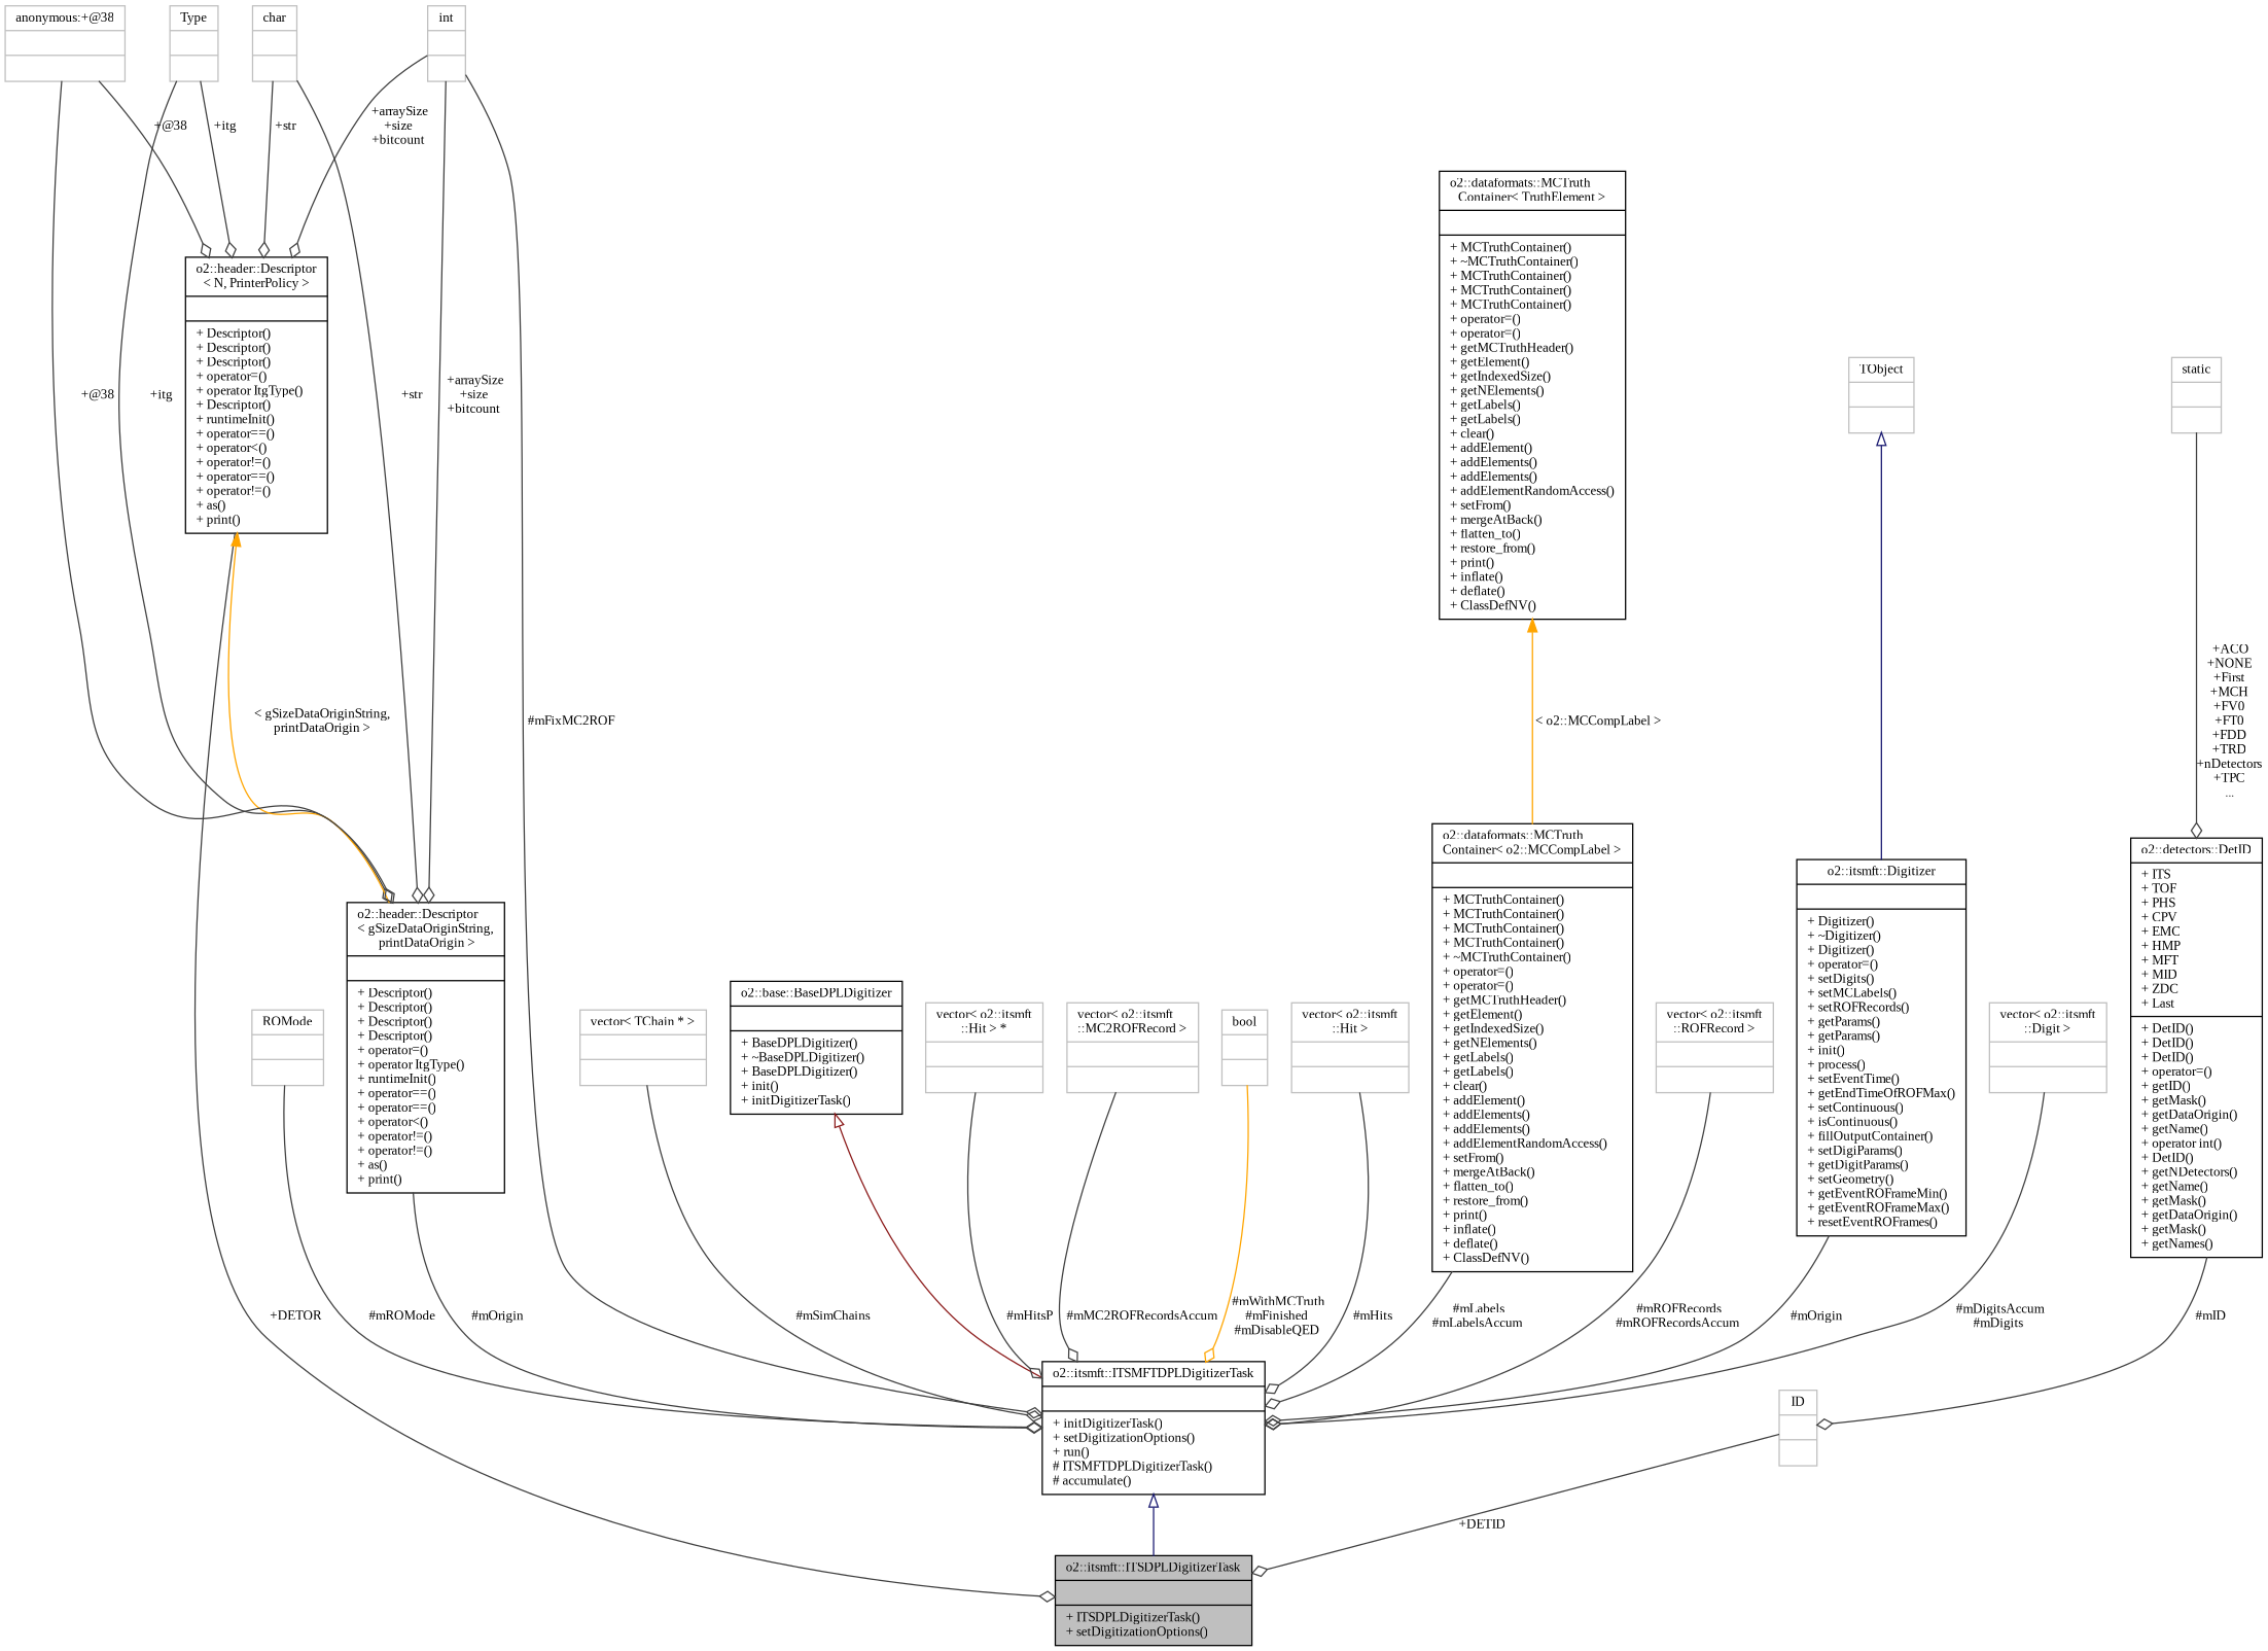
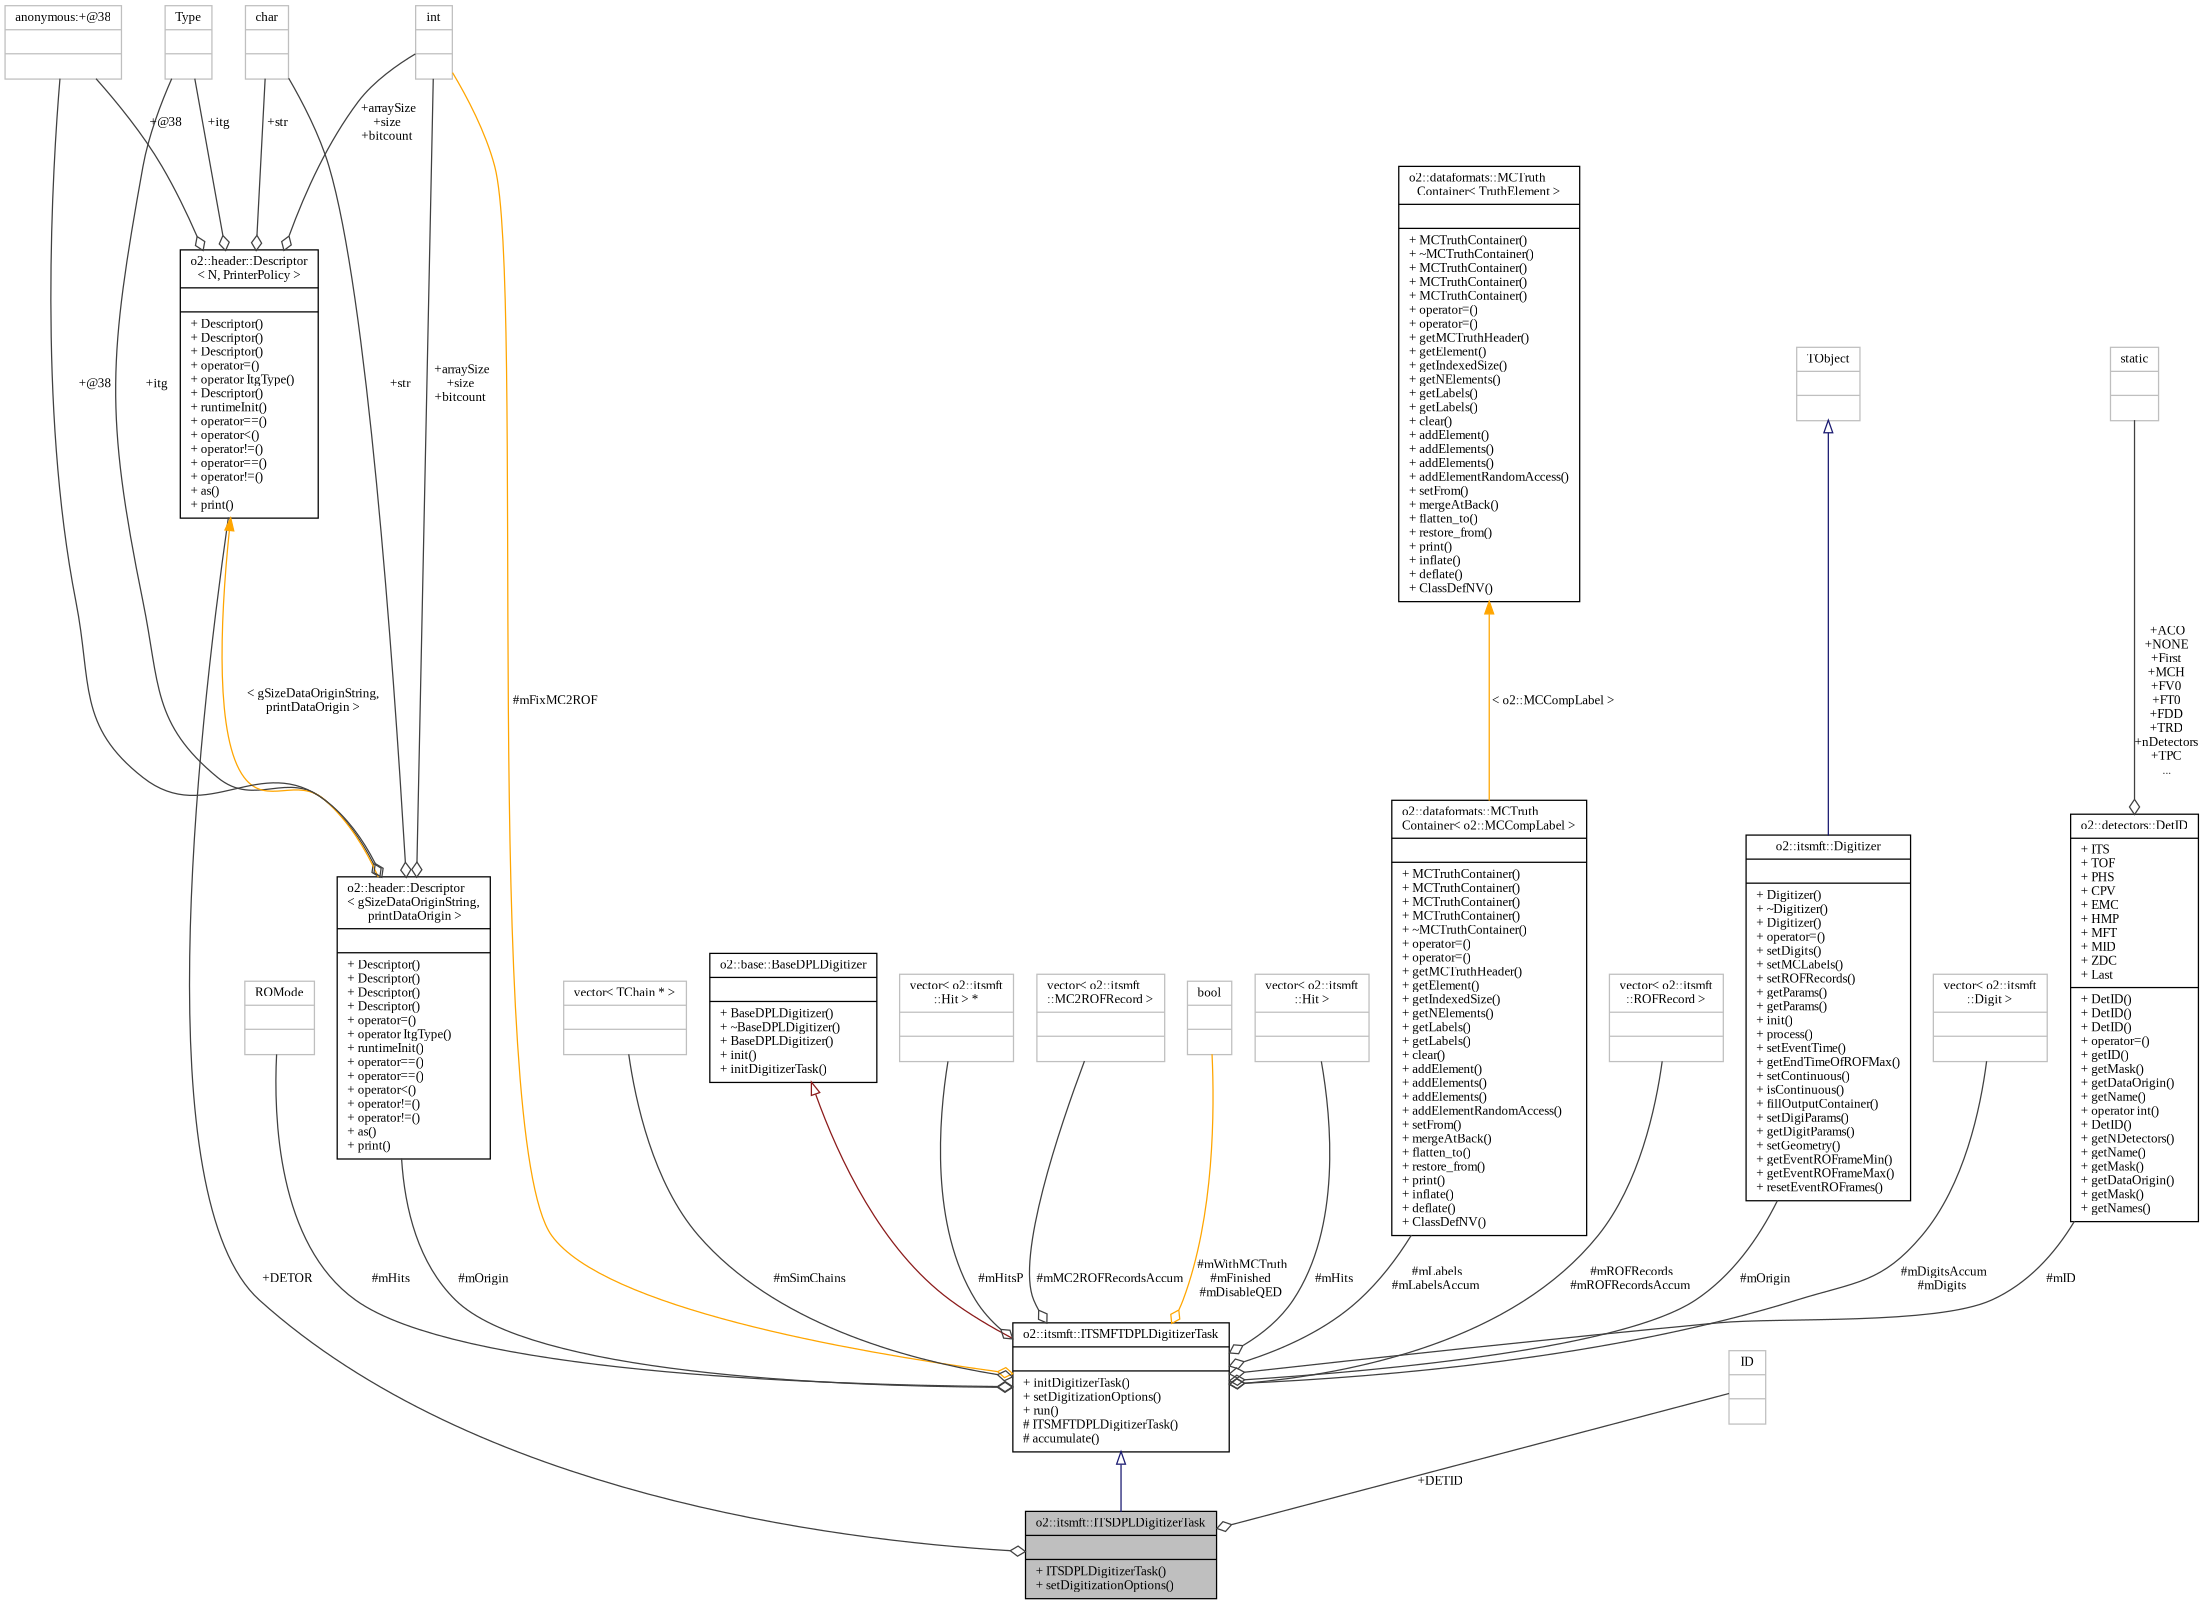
  digraph {
    fontname="Liberation Serif"
    node [color=grey75 fontname="Liberation Serif" fontsize=10 shape=record]
    edge [color=grey25 fontname="Liberation Serif" fontsize=10 labelfontname=Helvetica labelfontsize=10 style=solid arrowhead=odiamond]
    n1 [color=black fillcolor=grey75 fontcolor=black height=0.2 label="{o2::itsmft::ITSDPLDigitizerTask\n||+ ITSDPLDigitizerTask()\l+ setDigitizationOptions()\l}" style=filled width=0.4]
    n2 [color=black height=0.2 label="{o2::itsmft::ITSMFTDPLDigitizerTask\n||+ initDigitizerTask()\l+ setDigitizationOptions()\l+ run()\l# ITSMFTDPLDigitizerTask()\l# accumulate()\l}" width=0.4]
    n3 [color=black height=0.2 label="{o2::base::BaseDPLDigitizer\n||+ BaseDPLDigitizer()\l+ ~BaseDPLDigitizer()\l+ BaseDPLDigitizer()\l+ init()\l+ initDigitizerTask()\l}" width=0.4]
    n4 [color=black height=0.2 label="{o2::itsmft::Digitizer\n||+ Digitizer()\l+ ~Digitizer()\l+ Digitizer()\l+ operator=()\l+ setDigits()\l+ setMCLabels()\l+ setROFRecords()\l+ getParams()\l+ getParams()\l+ init()\l+ process()\l+ setEventTime()\l+ getEndTimeOfROFMax()\l+ setContinuous()\l+ isContinuous()\l+ fillOutputContainer()\l+ setDigiParams()\l+ getDigitParams()\l+ setGeometry()\l+ getEventROFrameMin()\l+ getEventROFrameMax()\l+ resetEventROFrames()\l}" width=0.4]
    n5 [height=0.2 label="{TObject\n||}" width=0.4]
    n6 [height=0.2 label="{vector\< o2::itsmft\l::ROFRecord \>\n||}" width=0.4]
    n7 [height=0.2 label="{vector\< o2::itsmft\l::Digit \>\n||}" width=0.4]
    n8 [height=0.2 label="{ROMode\n||}" width=0.4]
    n9 [color=black height=0.2 label="{o2::header::Descriptor\l\< gSizeDataOriginString,\l printDataOrigin \>\n||+ Descriptor()\l+ Descriptor()\l+ Descriptor()\l+ Descriptor()\l+ operator=()\l+ operator ItgType()\l+ runtimeInit()\l+ operator==()\l+ operator==()\l+ operator\<()\l+ operator!=()\l+ operator!=()\l+ as()\l+ print()\l}" width=0.4]
    n10 [height=0.2 label="{Type\n||}" width=0.4]
    n11 [color=black height=0.2 label="{o2::header::Descriptor\l\< N, PrinterPolicy \>\n||+ Descriptor()\l+ Descriptor()\l+ Descriptor()\l+ operator=()\l+ operator ItgType()\l+ Descriptor()\l+ runtimeInit()\l+ operator==()\l+ operator\<()\l+ operator!=()\l+ operator==()\l+ operator!=()\l+ as()\l+ print()\l}" width=0.4]
    n12 [height=0.2 label="{char\n||}" width=0.4]
    n13 [height=0.2 label="{int\n||}" width=0.4]
    n14 [height=0.2 label="{anonymous:+@38\n||}" width=0.4]
    n15 [color=black height=0.2 label="{o2::detectors::DetID\n|+ ITS\l+ TOF\l+ PHS\l+ CPV\l+ EMC\l+ HMP\l+ MFT\l+ MID\l+ ZDC\l+ Last\l|+ DetID()\l+ DetID()\l+ DetID()\l+ operator=()\l+ getID()\l+ getMask()\l+ getDataOrigin()\l+ getName()\l+ operator int()\l+ DetID()\l+ getNDetectors()\l+ getName()\l+ getMask()\l+ getDataOrigin()\l+ getMask()\l+ getNames()\l}" width=0.4]
    n16 [height=0.2 label="{static\n||}" width=0.4]
    n17 [height=0.2 label="{vector\< TChain * \>\n||}" width=0.4]
    n18 [color=black height=0.2 label="{o2::dataformats::MCTruth\lContainer\< o2::MCCompLabel \>\n||+ MCTruthContainer()\l+ MCTruthContainer()\l+ MCTruthContainer()\l+ MCTruthContainer()\l+ ~MCTruthContainer()\l+ operator=()\l+ operator=()\l+ getMCTruthHeader()\l+ getElement()\l+ getIndexedSize()\l+ getNElements()\l+ getLabels()\l+ getLabels()\l+ clear()\l+ addElement()\l+ addElements()\l+ addElements()\l+ addElementRandomAccess()\l+ setFrom()\l+ mergeAtBack()\l+ flatten_to()\l+ restore_from()\l+ print()\l+ inflate()\l+ deflate()\l+ ClassDefNV()\l}" width=0.4]
    n19 [color=black height=0.2 label="{o2::dataformats::MCTruth\lContainer\< TruthElement \>\n||+ MCTruthContainer()\l+ ~MCTruthContainer()\l+ MCTruthContainer()\l+ MCTruthContainer()\l+ MCTruthContainer()\l+ operator=()\l+ operator=()\l+ getMCTruthHeader()\l+ getElement()\l+ getIndexedSize()\l+ getNElements()\l+ getLabels()\l+ getLabels()\l+ clear()\l+ addElement()\l+ addElements()\l+ addElements()\l+ addElementRandomAccess()\l+ setFrom()\l+ mergeAtBack()\l+ flatten_to()\l+ restore_from()\l+ print()\l+ inflate()\l+ deflate()\l+ ClassDefNV()\l}" width=0.4]
    n20 [height=0.2 label="{vector\< o2::itsmft\l::Hit \> *\n||}" width=0.4]
    n21 [height=0.2 label="{vector\< o2::itsmft\l::MC2ROFRecord \>\n||}" width=0.4]
    n22 [height=0.2 label="{bool\n||}" width=0.4]
    n23 [height=0.2 label="{vector\< o2::itsmft\l::Hit \>\n||}" width=0.4]
    n24 [height=0.2 label="{ID\n||}" width=0.4]
    n2 -> n1 [arrowtail=onormal color=midnightblue dir=back arrowhead=""]
    n3 -> n2 [arrowtail=onormal color=firebrick4 dir=back arrowhead=""]
    n4 -> n2 [label=" #mOrigin"]
    n5 -> n4 [arrowtail=onormal color=midnightblue dir=back arrowhead=""]
    n6 -> n2 [label=" #mROFRecords\n#mROFRecordsAccum"]
    n7 -> n2 [label=" #mDigitsAccum\n#mDigits"]
-   n8 -> n2 [label=" #mROMode"]
+   n8 -> n2 [label=" #mHits"]
    n9 -> n2 [label=" #mOrigin"]
    n10 -> n9 [label=" +itg"]
    n10 -> n11 [label=" +itg"]
    n11 -> n1 [label=" +DETOR"]
    n11 -> n9 [color=orange dir=back label=" \< gSizeDataOriginString,\l printDataOrigin \>" arrowhead=""]
    n12 -> n9 [label=" +str"]
    n12 -> n11 [label=" +str"]
-   n13 -> n2 [label=" #mFixMC2ROF"]
+   n13 -> n2 [color=orange label=" #mFixMC2ROF"]
    n13 -> n9 [label=" +arraySize\n+size\n+bitcount"]
    n13 -> n11 [label=" +arraySize\n+size\n+bitcount"]
    n14 -> n9 [label=" +@38"]
    n14 -> n11 [label=" +@38"]
-   n15 -> n24 [label=" #mID"]
+   n15 -> n2 [label=" #mID"]
    n16 -> n15 [label=" +ACO\n+NONE\n+First\n+MCH\n+FV0\n+FT0\n+FDD\n+TRD\n+nDetectors\n+TPC\n..."]
    n17 -> n2 [label=" #mSimChains"]
    n18 -> n2 [label=" #mLabels\n#mLabelsAccum"]
    n19 -> n18 [color=orange dir=back label=" \< o2::MCCompLabel \>" arrowhead=""]
    n20 -> n2 [label=" #mHitsP"]
    n21 -> n2 [label=" #mMC2ROFRecordsAccum"]
    n22 -> n2 [color=orange label=" #mWithMCTruth\n#mFinished\n#mDisableQED"]
    n23 -> n2 [label=" #mHits"]
    n24 -> n1 [label=" +DETID"]
  }
